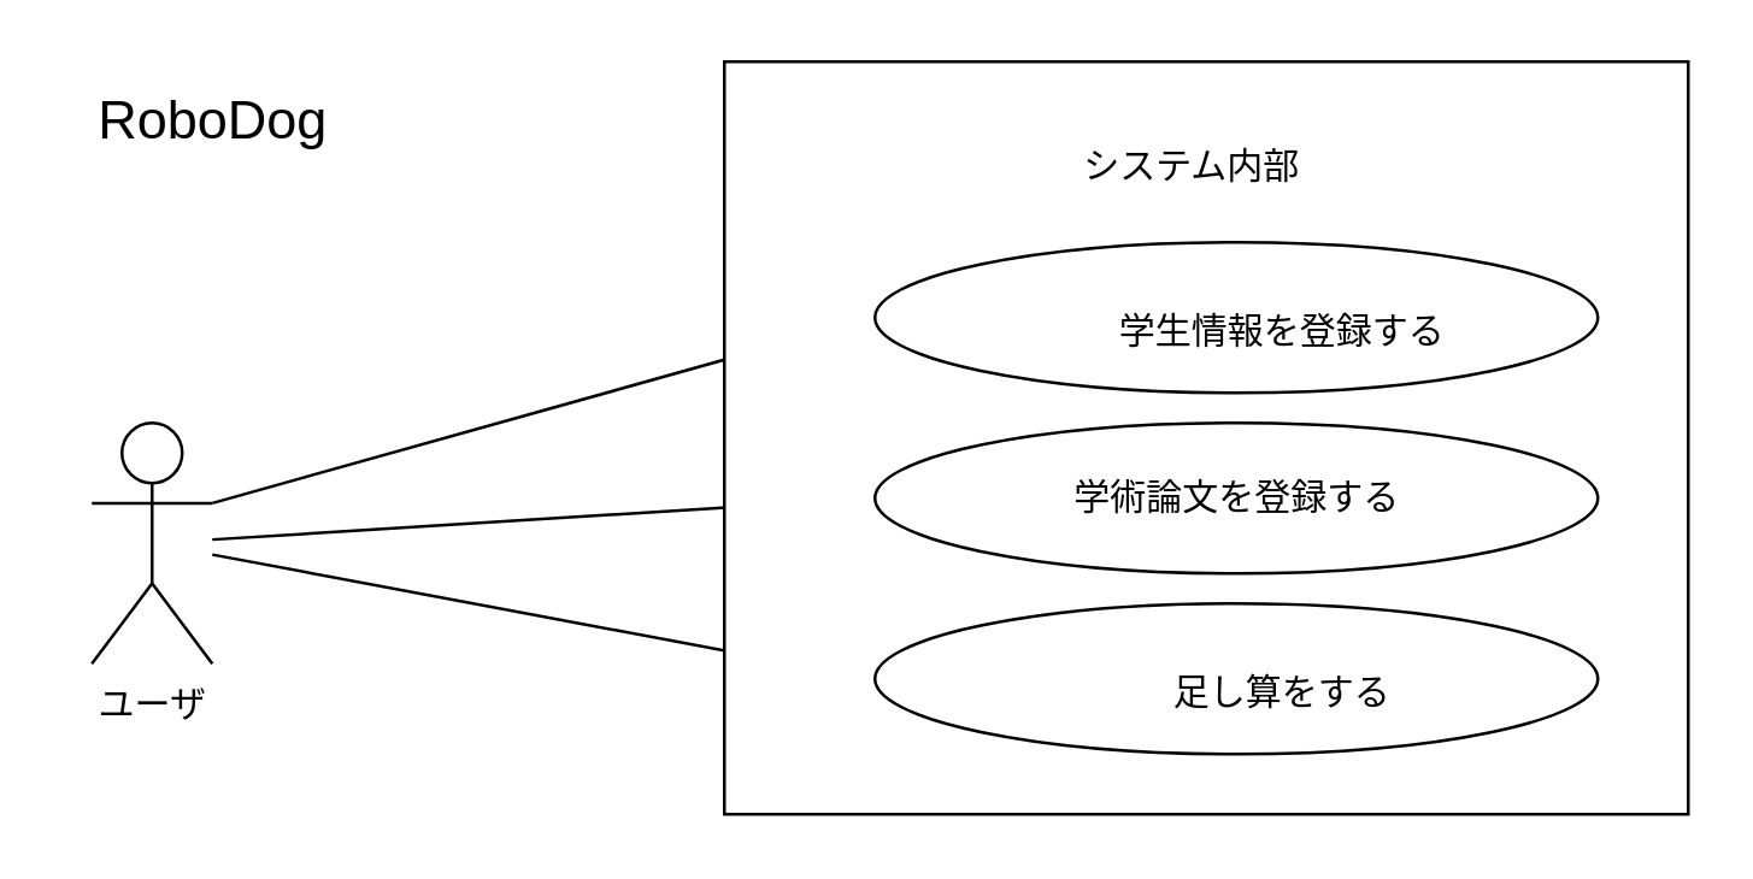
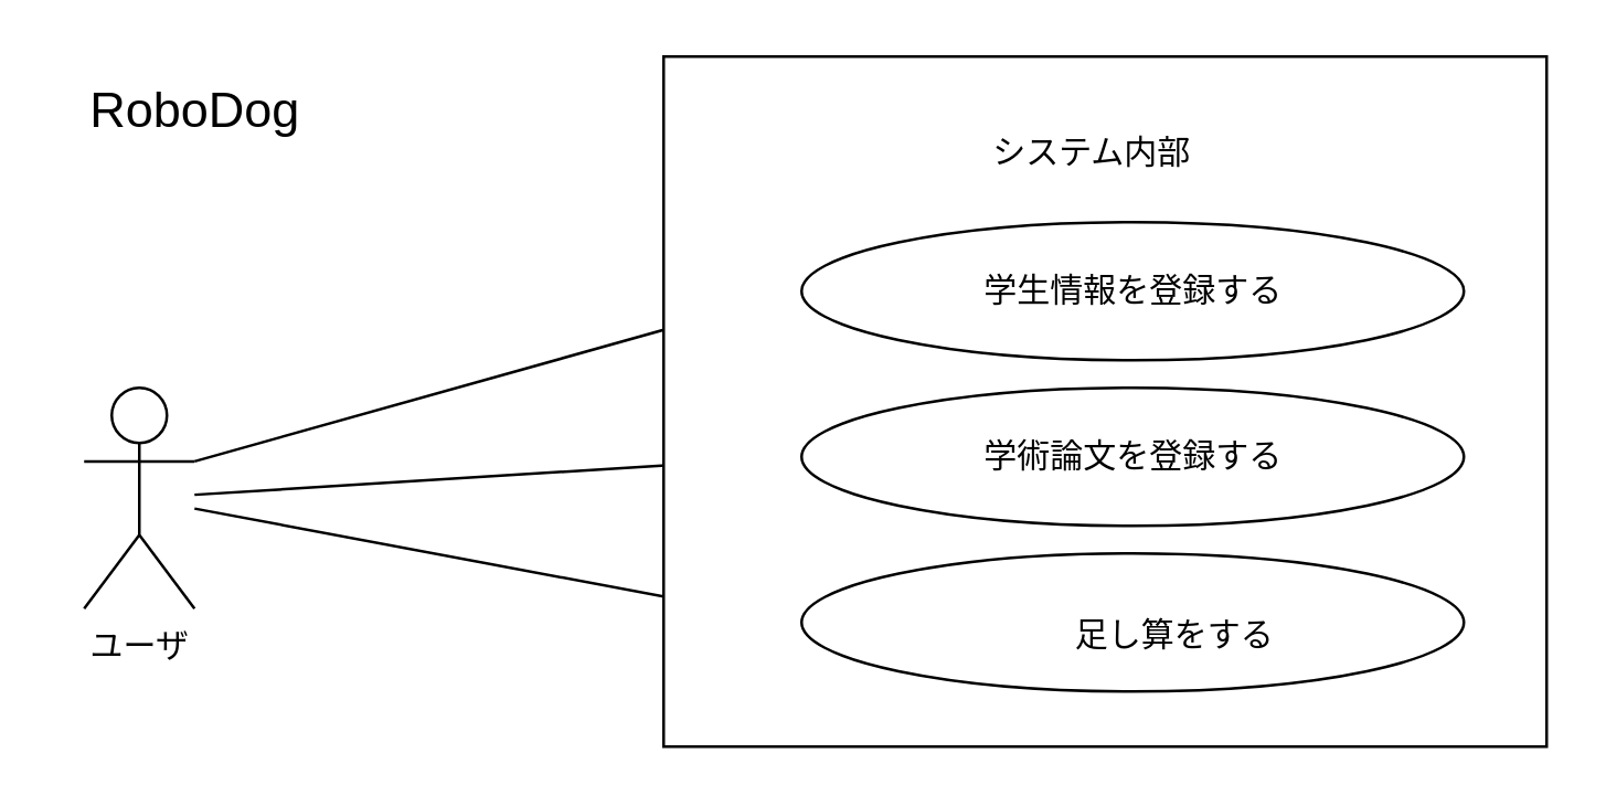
  <mxCell id="0" />
  <mxCell id="1" parent="0" />
  <mxCell id="2" value="" style="endArrow=none;html=1;rounded=0;entryX=0;entryY=0.5;entryDx=0;entryDy=0;exitX=1;exitY=0.333;exitDx=0;exitDy=0;exitPerimeter=0;" parent="1" edge="1" target="13" source="6"><mxGeometry width="50" height="50" relative="1" as="geometry"><mxPoint x="160" y="140" as="sourcePoint" /><mxPoint x="290" y="130" as="targetPoint" /></mxGeometry></mxCell>
  <mxCell id="3" value="" style="endArrow=none;html=1;rounded=0;entryX=0;entryY=0.5;entryDx=0;entryDy=0;" parent="1" edge="1" target="10" source="6"><mxGeometry width="50" height="50" relative="1" as="geometry"><mxPoint x="160" y="150" as="sourcePoint" /><mxPoint x="290" y="170" as="targetPoint" /></mxGeometry></mxCell>
  <mxCell id="4" value="" style="endArrow=none;html=1;rounded=0;entryX=0;entryY=0.5;entryDx=0;entryDy=0;" edge="1" parent="1" source="6" target="16"><mxGeometry width="50" height="50" relative="1" as="geometry"><mxPoint x="160" y="160" as="sourcePoint" /><mxPoint x="185" y="350" as="targetPoint" /></mxGeometry></mxCell>
  <mxCell id="5" value="&lt;font style=&quot;font-size: 18px;&quot;&gt;RoboDog&lt;/font&gt;" style="text;html=1;align=center;verticalAlign=middle;resizable=0;points=[];autosize=1;strokeColor=none;fillColor=none;" parent="1" vertex="1"><mxGeometry x="20" y="20" width="100" height="40" as="geometry" /></mxCell>
  <mxCell id="6" value="ユーザ" style="shape=umlActor;verticalLabelPosition=bottom;verticalAlign=top;html=1;outlineConnect=0;" parent="1" vertex="1"><mxGeometry x="30" y="140" width="40" height="80" as="geometry" /></mxCell>
  <mxCell id="7" value="" style="rounded=0;whiteSpace=wrap;html=1;" parent="1" vertex="1"><mxGeometry x="240" y="20" width="320" height="250" as="geometry" /></mxCell>
  <mxCell id="8" value="システム内部" style="text;html=1;align=center;verticalAlign=middle;resizable=0;points=[];autosize=1;strokeColor=none;fillColor=none;" parent="1" vertex="1"><mxGeometry x="345" y="40" width="100" height="30" as="geometry" /></mxCell>
  <mxCell id="9" value="" style="group" vertex="1" connectable="0" parent="1"><mxGeometry x="290" y="140" width="240" height="50" as="geometry" /></mxCell>
  <mxCell id="10" value="" style="ellipse;whiteSpace=wrap;html=1;" parent="9" vertex="1"><mxGeometry width="240" height="50" as="geometry" /></mxCell>
  <mxCell id="11" value="学術論文を登録する" style="text;html=1;align=center;verticalAlign=middle;resizable=0;points=[];autosize=1;strokeColor=none;fillColor=none;" parent="9" vertex="1"><mxGeometry x="55" y="10" width="130" height="30" as="geometry" /></mxCell>
  <mxCell id="12" value="" style="group" vertex="1" connectable="0" parent="1"><mxGeometry x="290" y="80" width="240" height="50" as="geometry" /></mxCell>
  <mxCell id="13" value="" style="ellipse;whiteSpace=wrap;html=1;" parent="12" vertex="1"><mxGeometry width="240" height="50" as="geometry" /></mxCell>
- <mxCell id="14" value="学生情報を登録する" style="text;html=1;align=center;verticalAlign=middle;resizable=0;points=[];autosize=1;strokeColor=none;fillColor=none;" parent="12" vertex="1"><mxGeometry x="70" y="15" width="130" height="30" as="geometry" /></mxCell>
+ <mxCell id="14" value="学生情報を登録する" style="text;html=1;align=center;verticalAlign=middle;resizable=0;points=[];autosize=1;strokeColor=none;fillColor=none;" parent="12" vertex="1"><mxGeometry x="55" y="10" width="130" height="30" as="geometry" /></mxCell>
  <mxCell id="15" value="" style="group" vertex="1" connectable="0" parent="1"><mxGeometry x="290" y="200" width="240" height="50" as="geometry" /></mxCell>
  <mxCell id="16" value="" style="ellipse;whiteSpace=wrap;html=1;" vertex="1" parent="15"><mxGeometry width="240" height="50" as="geometry" /></mxCell>
  <mxCell id="17" value="足し算をする" style="text;html=1;align=center;verticalAlign=middle;resizable=0;points=[];autosize=1;strokeColor=none;fillColor=none;" vertex="1" parent="15"><mxGeometry x="85" y="15" width="100" height="30" as="geometry" /></mxCell>
